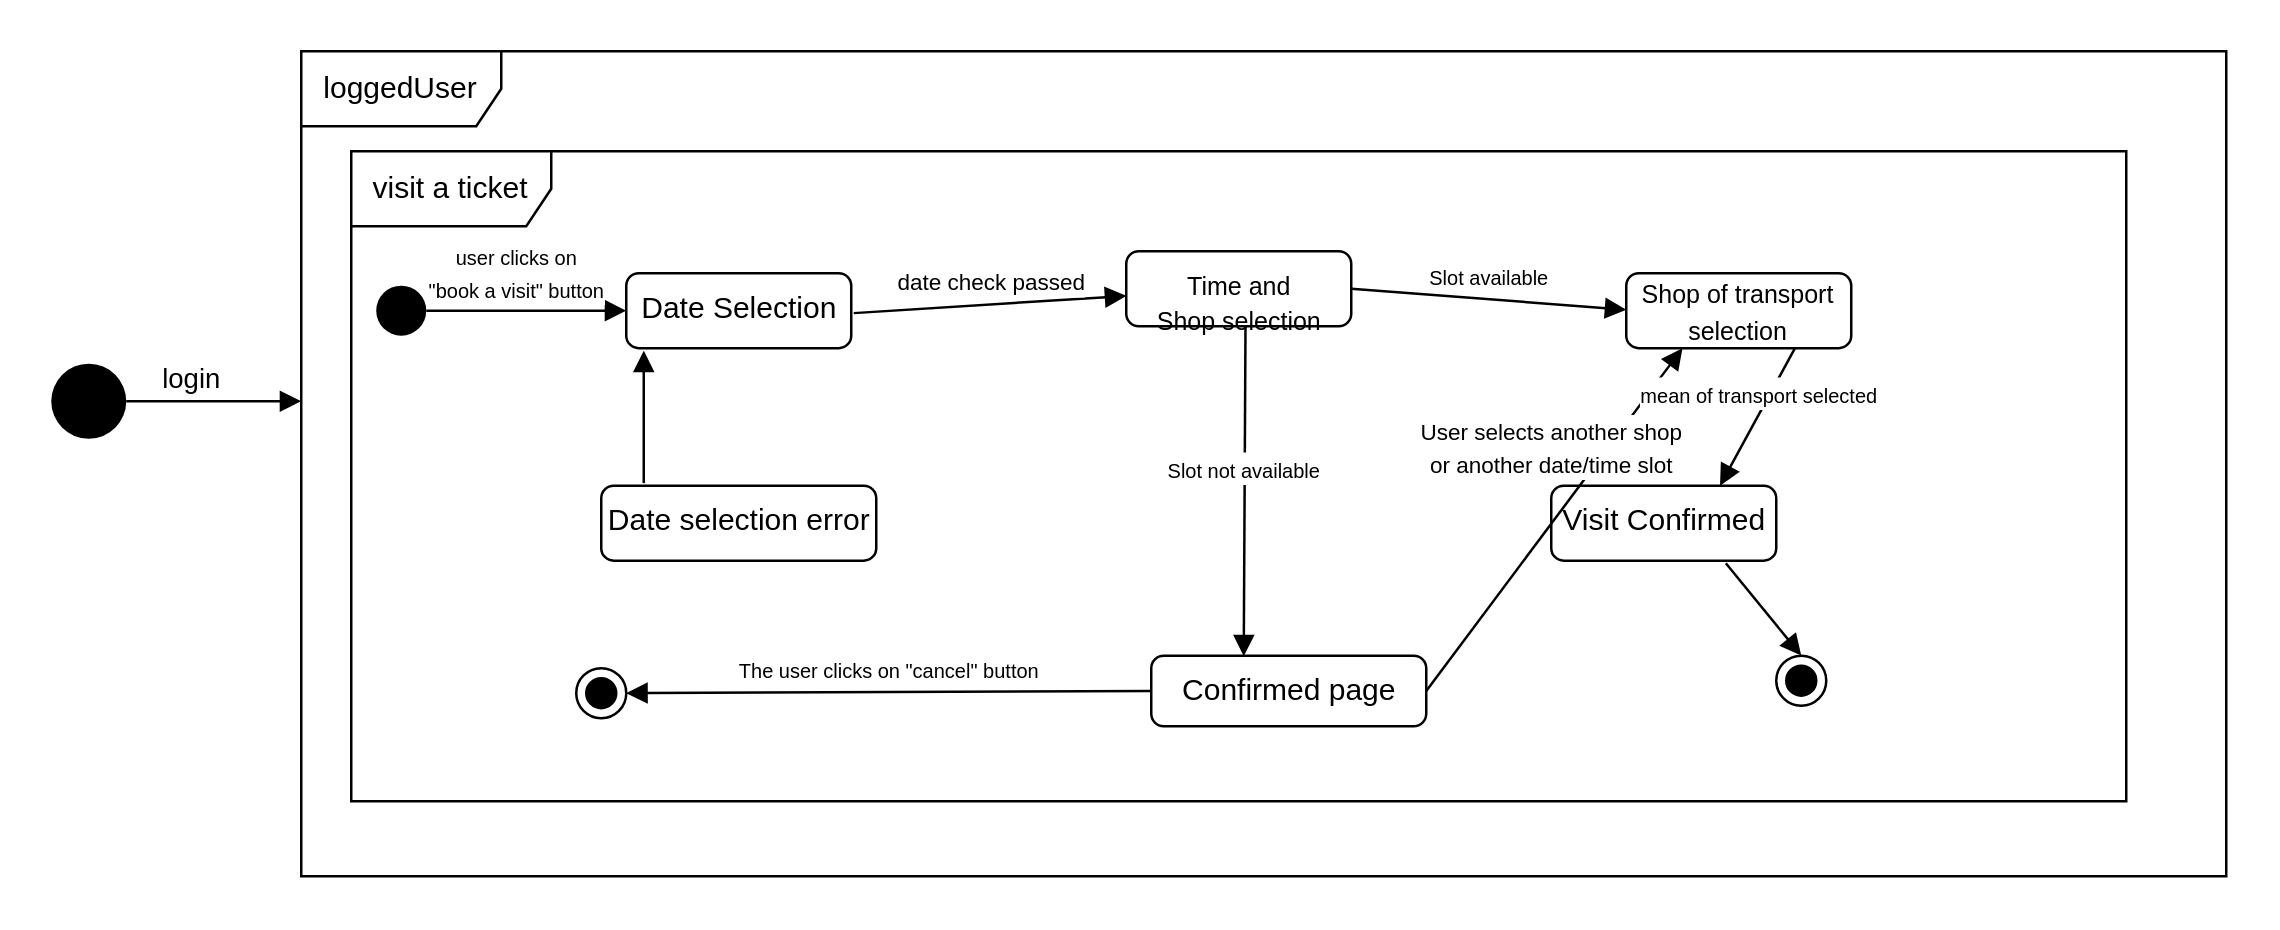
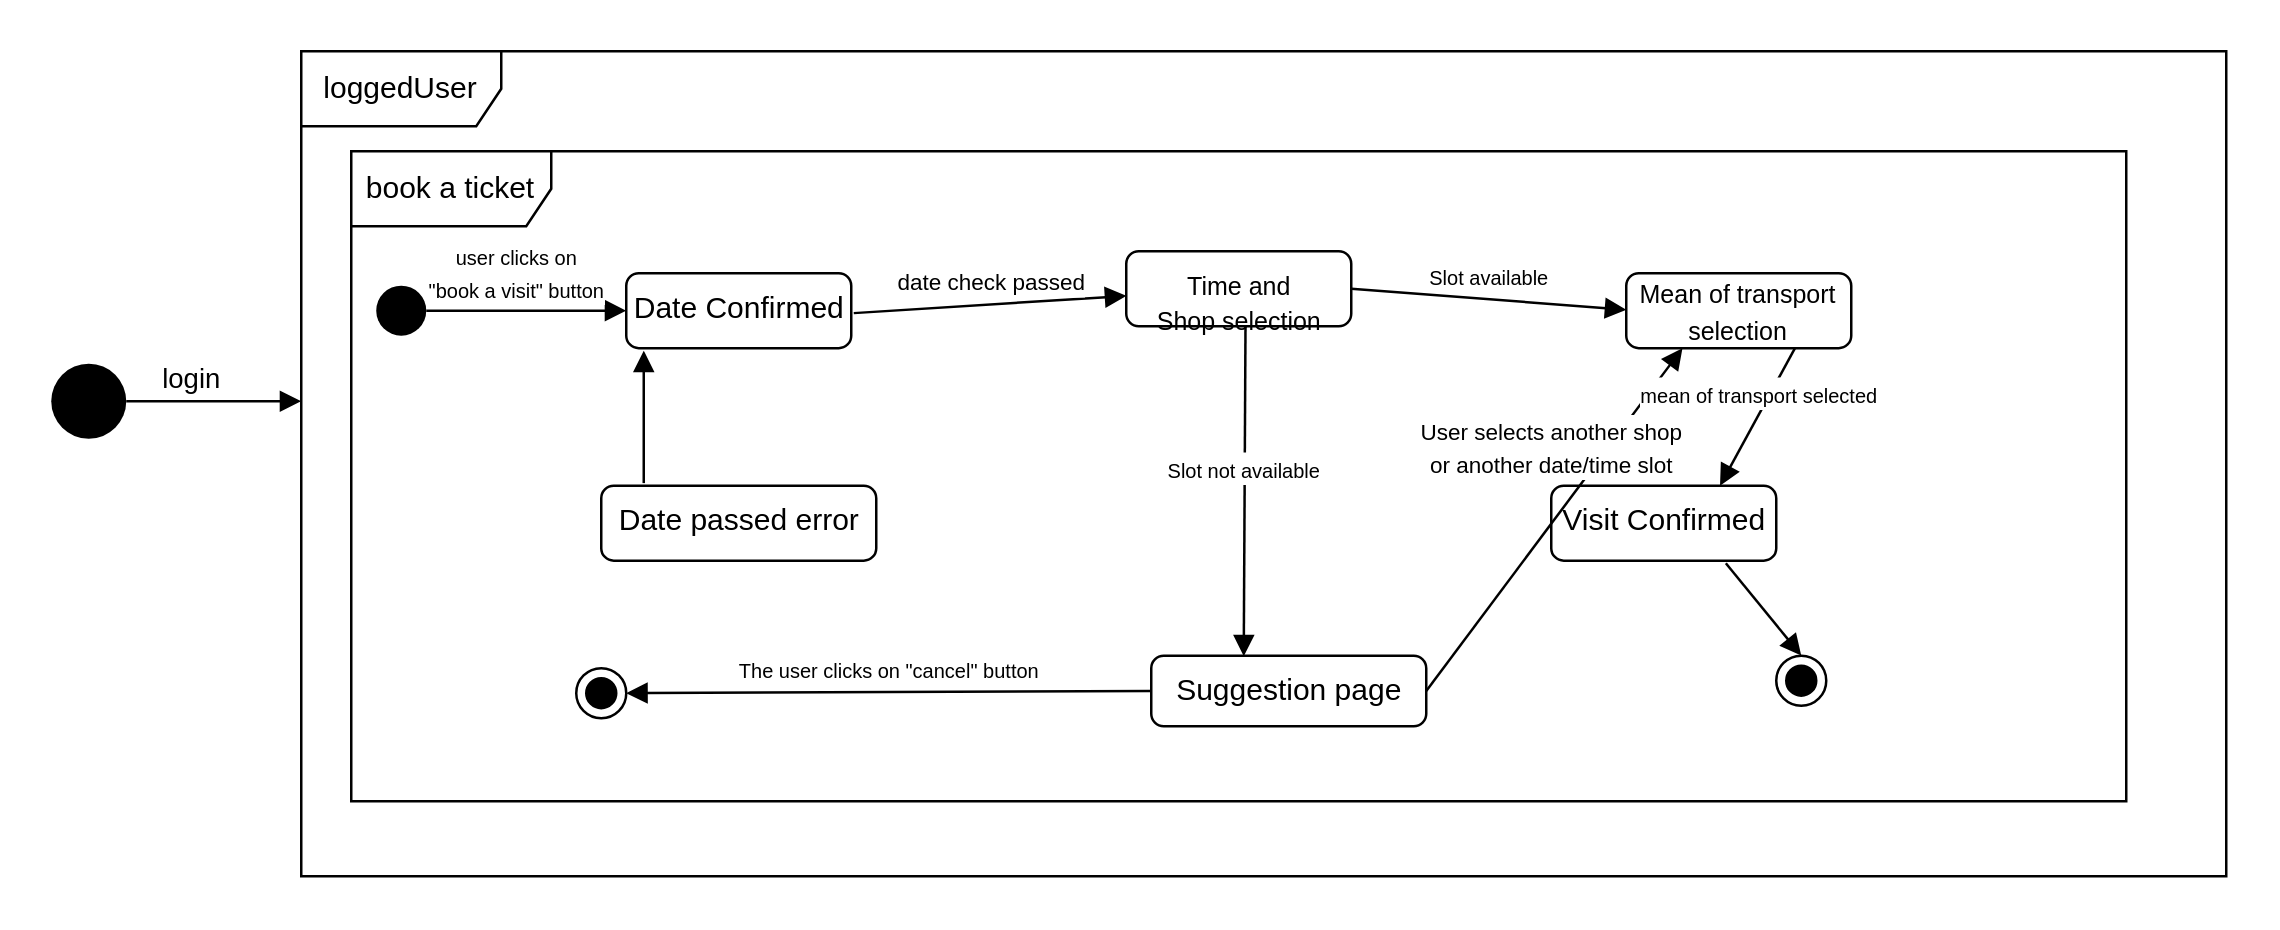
  <mxCell id="0" />
  <mxCell id="1" parent="0" />
  <mxCell id="2" value="loggedUser" style="shape=umlFrame;whiteSpace=wrap;html=1;width=80;height=30;" vertex="1" parent="1"><mxGeometry x="120" y="20" width="770" height="330" as="geometry" /></mxCell>
- <mxCell id="3" value="visit a ticket" style="shape=umlFrame;whiteSpace=wrap;html=1;width=80;height=30;" vertex="1" parent="1"><mxGeometry x="140" y="60" width="710" height="260" as="geometry" /></mxCell>
+ <mxCell id="3" value="book a ticket" style="shape=umlFrame;whiteSpace=wrap;html=1;width=80;height=30;" vertex="1" parent="1"><mxGeometry x="140" y="60" width="710" height="260" as="geometry" /></mxCell>
  <mxCell id="4" value="" style="ellipse;fillColor=#000000;strokeColor=none;" parent="1" vertex="1"><mxGeometry x="20" y="145" width="30" height="30" as="geometry" /></mxCell>
  <mxCell id="5" value="login" style="html=1;verticalAlign=bottom;endArrow=block;" parent="1" edge="1"><mxGeometry x="-0.25" width="80" relative="1" as="geometry"><mxPoint x="50" y="160" as="sourcePoint" /><mxPoint x="120" y="160" as="targetPoint" /><mxPoint as="offset" /></mxGeometry></mxCell>
  <mxCell id="6" value="" style="ellipse;fillColor=#000000;strokeColor=none;" parent="1" vertex="1"><mxGeometry x="150" y="113.75" width="20" height="20" as="geometry" /></mxCell>
  <mxCell id="7" value="&lt;font style=&quot;font-size: 8px&quot;&gt;user clicks on &lt;br&gt;&quot;book a visit&quot; button&lt;/font&gt;" style="html=1;verticalAlign=bottom;endArrow=block;exitX=1;exitY=0.5;exitDx=0;exitDy=0;" parent="1" source="6" edge="1"><mxGeometry x="-0.111" width="80" relative="1" as="geometry"><mxPoint x="167" y="113.75" as="sourcePoint" /><mxPoint x="250" y="123.75" as="targetPoint" /><mxPoint as="offset" /></mxGeometry></mxCell>
- <mxCell id="8" value="Date Selection" style="html=1;align=center;verticalAlign=top;rounded=1;absoluteArcSize=1;arcSize=10;dashed=0;fillColor=none;" parent="1" vertex="1"><mxGeometry x="250" y="108.75" width="90" height="30" as="geometry" /></mxCell>
+ <mxCell id="8" value="Date Confirmed" style="html=1;align=center;verticalAlign=top;rounded=1;absoluteArcSize=1;arcSize=10;dashed=0;fillColor=none;" parent="1" vertex="1"><mxGeometry x="250" y="108.75" width="90" height="30" as="geometry" /></mxCell>
  <mxCell id="9" value="&lt;span style=&quot;font-size: 8px&quot;&gt;Slot available&lt;/span&gt;" style="html=1;verticalAlign=bottom;endArrow=block;exitX=1;exitY=0.5;exitDx=0;exitDy=0;" parent="1" edge="1" source="12"><mxGeometry width="80" relative="1" as="geometry"><mxPoint x="570" y="123.41" as="sourcePoint" /><mxPoint x="650" y="123.41" as="targetPoint" /><mxPoint as="offset" /></mxGeometry></mxCell>
  <mxCell id="10" value="" style="html=1;align=center;verticalAlign=top;rounded=1;absoluteArcSize=1;arcSize=10;dashed=0;fillColor=none;" parent="1" vertex="1"><mxGeometry x="650" y="108.75" width="90" height="30" as="geometry" /></mxCell>
- <mxCell id="11" value="&lt;font size=&quot;1&quot;&gt;Shop of transport selection&lt;/font&gt;" style="text;html=1;strokeColor=none;fillColor=none;align=center;verticalAlign=middle;whiteSpace=wrap;rounded=0;" parent="1" vertex="1"><mxGeometry x="640" y="113.75" width="110" height="20" as="geometry" /></mxCell>
+ <mxCell id="11" value="&lt;font size=&quot;1&quot;&gt;Mean of transport selection&lt;/font&gt;" style="text;html=1;strokeColor=none;fillColor=none;align=center;verticalAlign=middle;whiteSpace=wrap;rounded=0;" parent="1" vertex="1"><mxGeometry x="640" y="113.75" width="110" height="20" as="geometry" /></mxCell>
  <mxCell id="12" value="&lt;font style=&quot;font-size: 10px&quot;&gt;Time and &lt;br&gt;Shop selection&lt;/font&gt;" style="html=1;align=center;verticalAlign=top;rounded=1;absoluteArcSize=1;arcSize=10;dashed=0;fillColor=none;" vertex="1" parent="1"><mxGeometry x="450" y="100" width="90" height="30" as="geometry" /></mxCell>
  <mxCell id="13" value="&lt;font style=&quot;font-size: 9px&quot;&gt;date check passed&lt;/font&gt;" style="html=1;verticalAlign=bottom;endArrow=block;" edge="1" parent="1" target="12"><mxGeometry width="80" relative="1" as="geometry"><mxPoint x="341" y="124.75" as="sourcePoint" /><mxPoint x="420" y="123.41" as="targetPoint" /></mxGeometry></mxCell>
- <mxCell id="14" value="Confirmed page" style="html=1;align=center;verticalAlign=top;rounded=1;absoluteArcSize=1;arcSize=10;dashed=0;fillColor=none;" vertex="1" parent="1"><mxGeometry x="460" y="261.75" width="110" height="28.25" as="geometry" /></mxCell>
+ <mxCell id="14" value="Suggestion page" style="html=1;align=center;verticalAlign=top;rounded=1;absoluteArcSize=1;arcSize=10;dashed=0;fillColor=none;" vertex="1" parent="1"><mxGeometry x="460" y="261.75" width="110" height="28.25" as="geometry" /></mxCell>
  <mxCell id="15" value="&lt;span style=&quot;font-size: 8px&quot;&gt;Slot not available&lt;/span&gt;" style="html=1;verticalAlign=bottom;endArrow=block;exitX=0.53;exitY=0.989;exitDx=0;exitDy=0;exitPerimeter=0;" edge="1" parent="1" source="12"><mxGeometry width="80" relative="1" as="geometry"><mxPoint x="525" y="147.75" as="sourcePoint" /><mxPoint x="497" y="262" as="targetPoint" /><mxPoint as="offset" /></mxGeometry></mxCell>
  <mxCell id="16" value="&lt;span style=&quot;font-size: 9px&quot;&gt;User selects another shop &lt;br&gt;or another date/time slot&lt;/span&gt;" style="html=1;verticalAlign=bottom;endArrow=block;exitX=1;exitY=0.5;exitDx=0;exitDy=0;entryX=0.25;entryY=1;entryDx=0;entryDy=0;" edge="1" parent="1" source="14"><mxGeometry x="0.122" y="9" width="80" relative="1" as="geometry"><mxPoint x="535" y="148.75" as="sourcePoint" /><mxPoint x="672.5" y="138.75" as="targetPoint" /><mxPoint as="offset" /></mxGeometry></mxCell>
  <mxCell id="17" value="" style="ellipse;html=1;shape=endState;fillColor=#000000;strokeColor=#000000;" vertex="1" parent="1"><mxGeometry x="230" y="266.75" width="20" height="20" as="geometry" /></mxCell>
  <mxCell id="18" value="&lt;span style=&quot;font-size: 8px&quot;&gt;The user clicks on &quot;cancel&quot; button&lt;/span&gt;" style="html=1;verticalAlign=bottom;endArrow=block;exitX=0;exitY=0.5;exitDx=0;exitDy=0;entryX=1;entryY=0.5;entryDx=0;entryDy=0;" edge="1" parent="1" source="14" target="17"><mxGeometry width="80" relative="1" as="geometry"><mxPoint x="535" y="148.75" as="sourcePoint" /><mxPoint x="535" y="203.75" as="targetPoint" /><mxPoint as="offset" /></mxGeometry></mxCell>
  <mxCell id="19" value="&lt;span style=&quot;font-size: 8px&quot;&gt;mean of transport selected&lt;/span&gt;" style="html=1;verticalAlign=bottom;endArrow=block;exitX=0.75;exitY=1;exitDx=0;exitDy=0;entryX=0.75;entryY=0;entryDx=0;entryDy=0;" edge="1" parent="1" target="20"><mxGeometry width="80" relative="1" as="geometry"><mxPoint x="717.5" y="138.75" as="sourcePoint" /><mxPoint x="535" y="203.75" as="targetPoint" /><mxPoint as="offset" /></mxGeometry></mxCell>
  <mxCell id="20" value="Visit Confirmed" style="html=1;align=center;verticalAlign=top;rounded=1;absoluteArcSize=1;arcSize=10;dashed=0;fillColor=none;" vertex="1" parent="1"><mxGeometry x="620" y="193.75" width="90" height="30" as="geometry" /></mxCell>
  <mxCell id="21" value="&lt;br&gt;&lt;span style=&quot;font-size: 8px&quot;&gt;&lt;br&gt;&lt;/span&gt;" style="html=1;verticalAlign=bottom;endArrow=block;exitX=0.776;exitY=1.034;exitDx=0;exitDy=0;entryX=0.5;entryY=0;entryDx=0;entryDy=0;exitPerimeter=0;" edge="1" parent="1" source="20" target="24"><mxGeometry width="80" relative="1" as="geometry"><mxPoint x="677.5" y="125" as="sourcePoint" /><mxPoint x="710" y="261.75" as="targetPoint" /><mxPoint as="offset" /></mxGeometry></mxCell>
- <mxCell id="22" value="Date selection error" style="html=1;align=center;verticalAlign=top;rounded=1;absoluteArcSize=1;arcSize=10;dashed=0;fillColor=none;" vertex="1" parent="1"><mxGeometry x="240" y="193.75" width="110" height="30" as="geometry" /></mxCell>
+ <mxCell id="22" value="Date passed error" style="html=1;align=center;verticalAlign=top;rounded=1;absoluteArcSize=1;arcSize=10;dashed=0;fillColor=none;" vertex="1" parent="1"><mxGeometry x="240" y="193.75" width="110" height="30" as="geometry" /></mxCell>
  <mxCell id="23" value="" style="html=1;verticalAlign=bottom;endArrow=block;" edge="1" parent="1"><mxGeometry width="80" relative="1" as="geometry"><mxPoint x="257" y="192.75" as="sourcePoint" /><mxPoint x="257" y="139.75" as="targetPoint" /></mxGeometry></mxCell>
  <mxCell id="24" value="" style="ellipse;html=1;shape=endState;fillColor=#000000;strokeColor=#000000;" vertex="1" parent="1"><mxGeometry x="710" y="261.75" width="20" height="20" as="geometry" /></mxCell>
